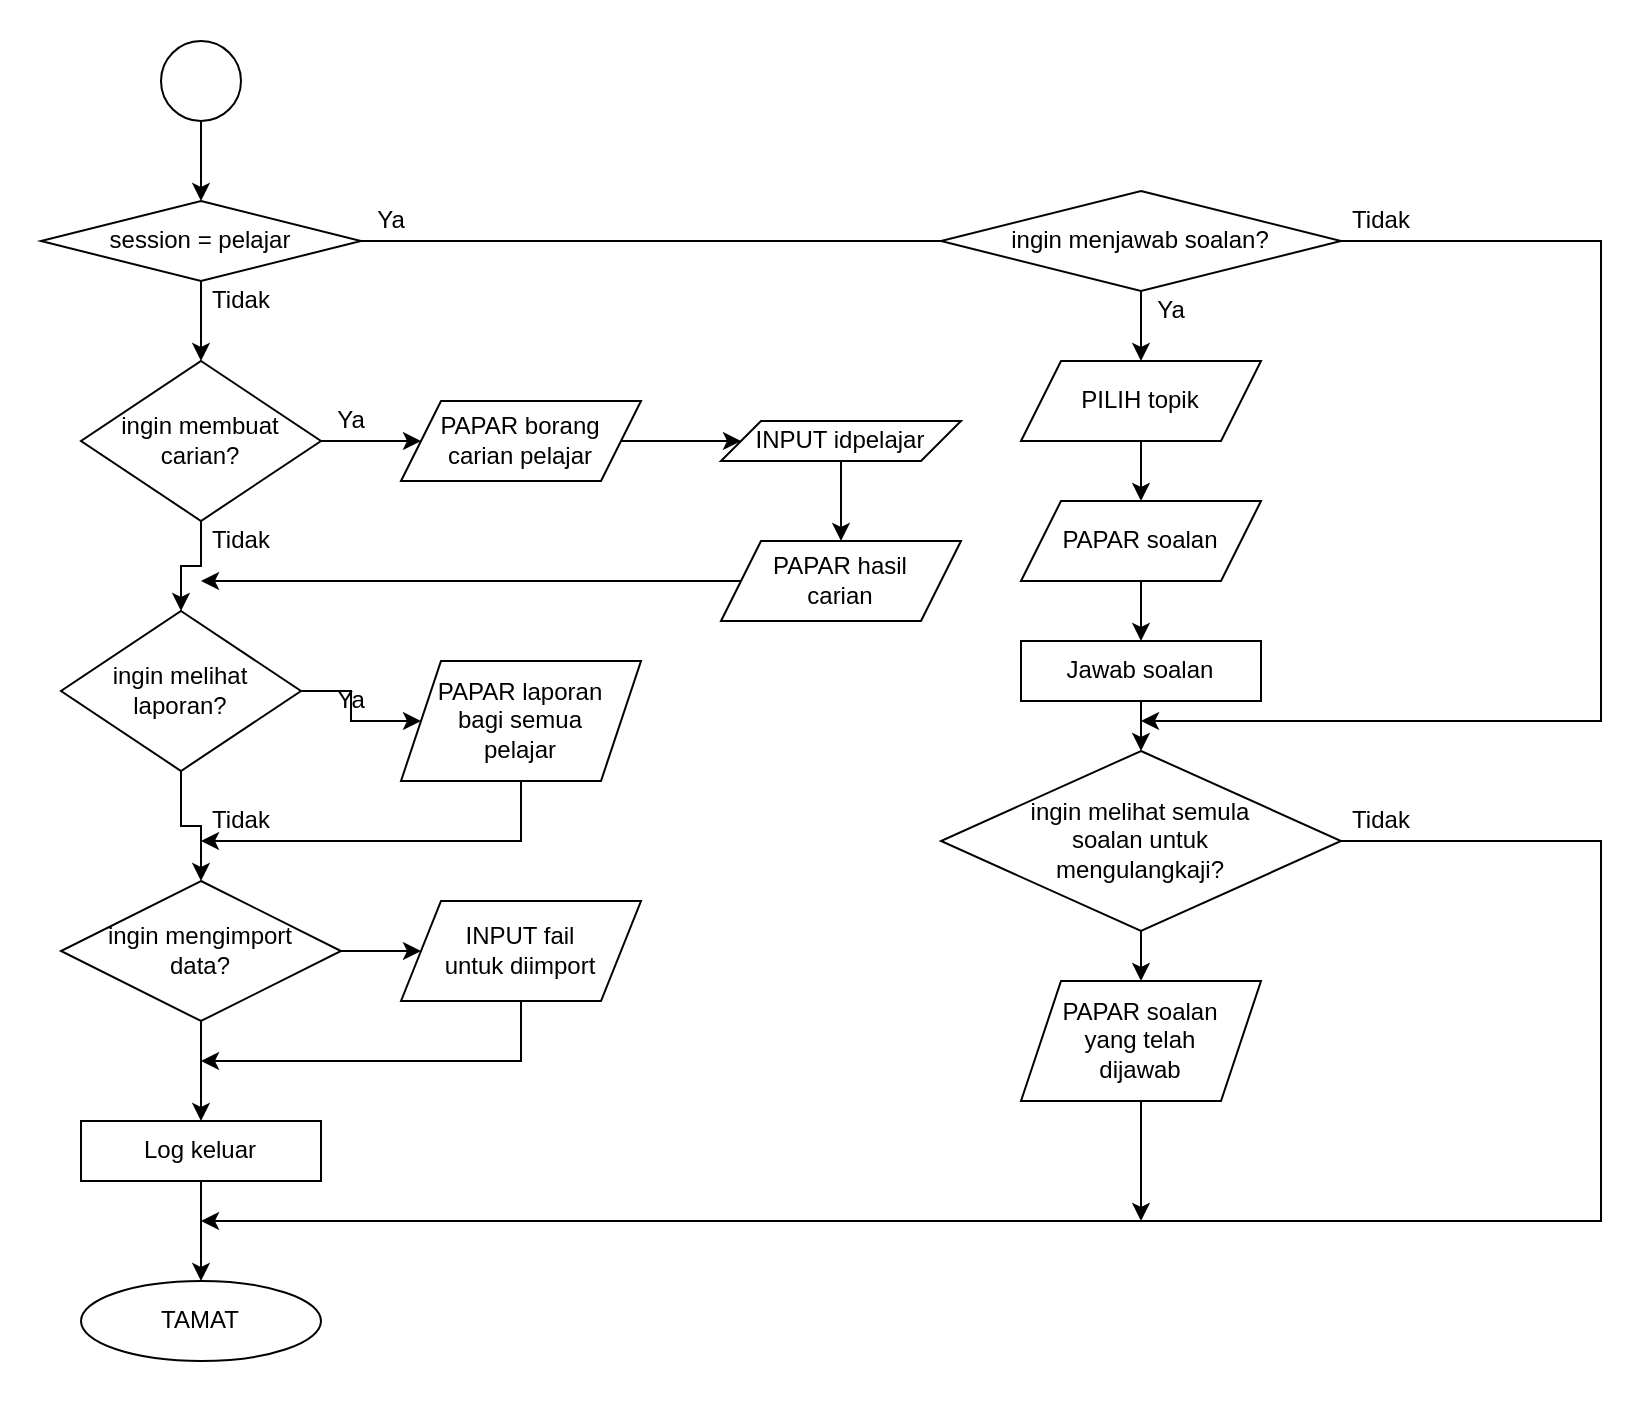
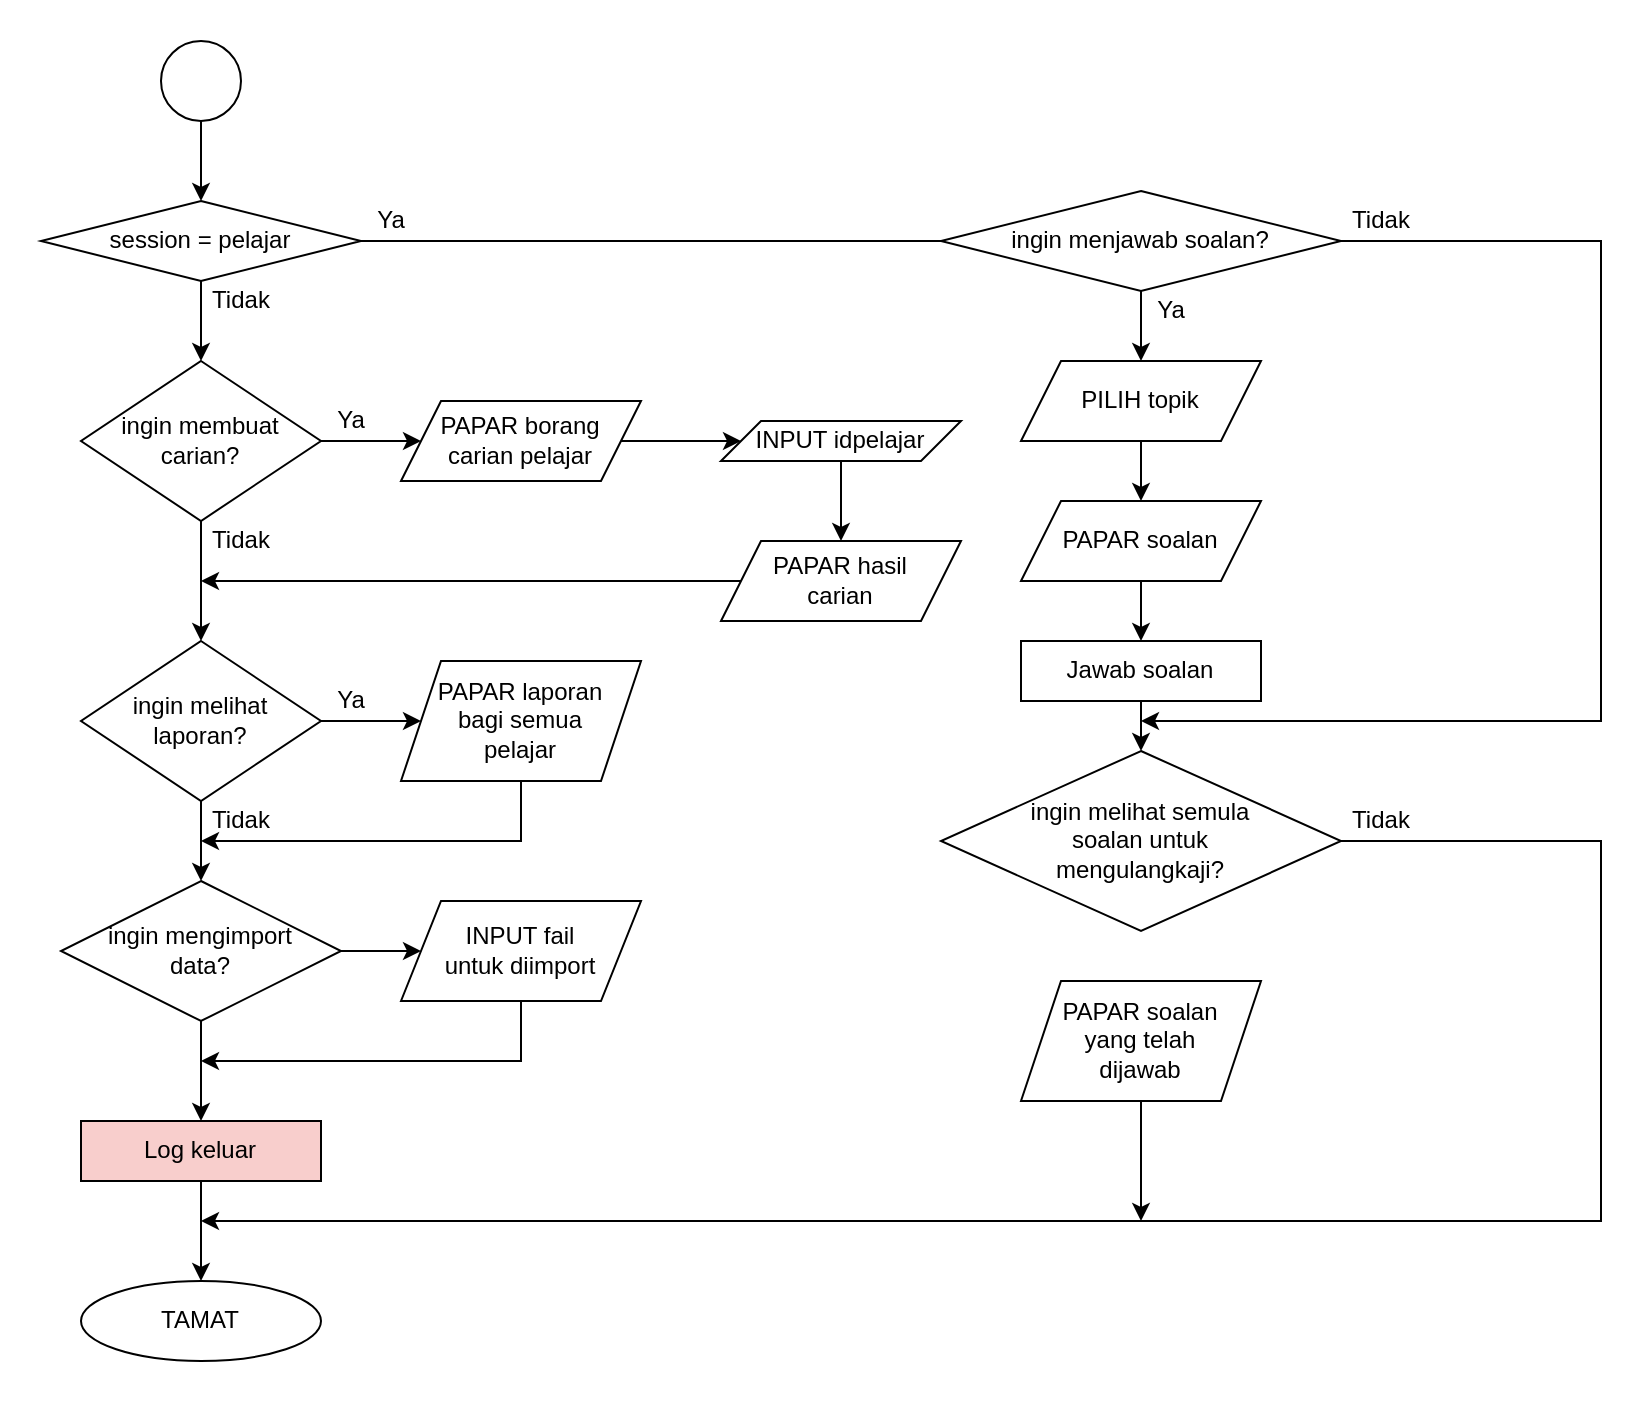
  <mxCell id="0" />
  <mxCell id="1" parent="0" />
  <mxCell id="2" value="" style="edgeStyle=orthogonalEdgeStyle;rounded=0;orthogonalLoop=1;jettySize=auto;html=1;" edge="1" parent="1" source="3" target="9"><mxGeometry relative="1" as="geometry" /></mxCell>
  <mxCell id="3" value="" style="ellipse;whiteSpace=wrap;html=1;aspect=fixed;" vertex="1" parent="1"><mxGeometry x="80" y="20" width="40" height="40" as="geometry" /></mxCell>
  <mxCell id="4" value="" style="edgeStyle=orthogonalEdgeStyle;rounded=0;orthogonalLoop=1;jettySize=auto;html=1;" edge="1" parent="1" source="6" target="19"><mxGeometry relative="1" as="geometry" /></mxCell>
  <mxCell id="5" style="edgeStyle=orthogonalEdgeStyle;rounded=0;orthogonalLoop=1;jettySize=auto;html=1;exitX=0.5;exitY=1;exitDx=0;exitDy=0;" edge="1" parent="1" source="6" target="26"><mxGeometry relative="1" as="geometry" /></mxCell>
  <mxCell id="6" value="ingin membuat&lt;br&gt;carian?" style="rhombus;whiteSpace=wrap;html=1;" vertex="1" parent="1"><mxGeometry x="40" y="180" width="120" height="80" as="geometry" /></mxCell>
  <mxCell id="7" value="" style="edgeStyle=orthogonalEdgeStyle;rounded=0;orthogonalLoop=1;jettySize=auto;html=1;" edge="1" parent="1" source="9" target="6"><mxGeometry relative="1" as="geometry" /></mxCell>
  <mxCell id="8" style="edgeStyle=orthogonalEdgeStyle;rounded=0;orthogonalLoop=1;jettySize=auto;html=1;exitX=1;exitY=0.5;exitDx=0;exitDy=0;entryX=0;entryY=0.5;entryDx=0;entryDy=0;endArrow=none;" edge="1" parent="1" source="9" target="15"><mxGeometry relative="1" as="geometry" /></mxCell>
  <mxCell id="9" value="session = pelajar" style="rhombus;whiteSpace=wrap;html=1;" vertex="1" parent="1"><mxGeometry x="20" y="100" width="160" height="40" as="geometry" /></mxCell>
  <mxCell id="10" value="Ya" style="text;html=1;align=center;verticalAlign=middle;resizable=0;points=[];autosize=1;strokeColor=none;fillColor=none;" vertex="1" parent="1"><mxGeometry x="180" y="100" width="30" height="20" as="geometry" /></mxCell>
  <mxCell id="11" value="Tidak" style="text;html=1;align=center;verticalAlign=middle;resizable=0;points=[];autosize=1;strokeColor=none;fillColor=none;" vertex="1" parent="1"><mxGeometry x="100" y="140" width="40" height="20" as="geometry" /></mxCell>
  <mxCell id="12" value="Tidak" style="text;html=1;align=center;verticalAlign=middle;resizable=0;points=[];autosize=1;strokeColor=none;fillColor=none;" vertex="1" parent="1"><mxGeometry x="100" y="260" width="40" height="20" as="geometry" /></mxCell>
  <mxCell id="13" style="edgeStyle=orthogonalEdgeStyle;rounded=0;orthogonalLoop=1;jettySize=auto;html=1;exitX=0.5;exitY=1;exitDx=0;exitDy=0;entryX=0.5;entryY=0;entryDx=0;entryDy=0;" edge="1" parent="1" source="15" target="45"><mxGeometry relative="1" as="geometry"><mxPoint x="570" y="200" as="targetPoint" /></mxGeometry></mxCell>
  <mxCell id="14" style="edgeStyle=orthogonalEdgeStyle;rounded=0;orthogonalLoop=1;jettySize=auto;html=1;exitX=1;exitY=0.5;exitDx=0;exitDy=0;" edge="1" parent="1" source="15"><mxGeometry relative="1" as="geometry"><mxPoint x="570" y="360" as="targetPoint" /><Array as="points"><mxPoint x="800" y="120" /><mxPoint x="800" y="360" /></Array></mxGeometry></mxCell>
  <mxCell id="15" value="ingin menjawab soalan?" style="rhombus;whiteSpace=wrap;html=1;" vertex="1" parent="1"><mxGeometry x="470" y="95" width="200" height="50" as="geometry" /></mxCell>
  <mxCell id="16" value="Ya" style="text;html=1;align=center;verticalAlign=middle;resizable=0;points=[];autosize=1;strokeColor=none;fillColor=none;" vertex="1" parent="1"><mxGeometry x="570" y="145" width="30" height="20" as="geometry" /></mxCell>
  <mxCell id="17" value="Tidak" style="text;html=1;align=center;verticalAlign=middle;resizable=0;points=[];autosize=1;strokeColor=none;fillColor=none;" vertex="1" parent="1"><mxGeometry x="670" y="100" width="40" height="20" as="geometry" /></mxCell>
  <mxCell id="18" value="" style="edgeStyle=orthogonalEdgeStyle;rounded=0;orthogonalLoop=1;jettySize=auto;html=1;" edge="1" parent="1" source="19" target="21"><mxGeometry relative="1" as="geometry" /></mxCell>
  <mxCell id="19" value="PAPAR borang&lt;br&gt;carian pelajar" style="shape=parallelogram;perimeter=parallelogramPerimeter;whiteSpace=wrap;html=1;fixedSize=1;" vertex="1" parent="1"><mxGeometry x="200" y="200" width="120" height="40" as="geometry" /></mxCell>
  <mxCell id="20" value="" style="edgeStyle=orthogonalEdgeStyle;rounded=0;orthogonalLoop=1;jettySize=auto;html=1;" edge="1" parent="1" source="21" target="23"><mxGeometry relative="1" as="geometry" /></mxCell>
  <mxCell id="21" value="INPUT idpelajar" style="shape=parallelogram;perimeter=parallelogramPerimeter;whiteSpace=wrap;html=1;fixedSize=1;" vertex="1" parent="1"><mxGeometry x="360" y="210" width="120" height="20" as="geometry" /></mxCell>
  <mxCell id="22" style="edgeStyle=orthogonalEdgeStyle;rounded=0;orthogonalLoop=1;jettySize=auto;html=1;" edge="1" parent="1" source="23"><mxGeometry relative="1" as="geometry"><mxPoint x="100" y="290" as="targetPoint" /></mxGeometry></mxCell>
  <mxCell id="23" value="PAPAR hasil&lt;br&gt;carian" style="shape=parallelogram;perimeter=parallelogramPerimeter;whiteSpace=wrap;html=1;fixedSize=1;" vertex="1" parent="1"><mxGeometry x="360" y="270" width="120" height="40" as="geometry" /></mxCell>
  <mxCell id="24" style="edgeStyle=orthogonalEdgeStyle;rounded=0;orthogonalLoop=1;jettySize=auto;html=1;entryX=0;entryY=0.5;entryDx=0;entryDy=0;" edge="1" parent="1" source="26" target="28"><mxGeometry relative="1" as="geometry" /></mxCell>
  <mxCell id="25" style="edgeStyle=orthogonalEdgeStyle;rounded=0;orthogonalLoop=1;jettySize=auto;html=1;exitX=0.5;exitY=1;exitDx=0;exitDy=0;entryX=0.5;entryY=0;entryDx=0;entryDy=0;" edge="1" parent="1" source="26" target="34"><mxGeometry relative="1" as="geometry" /></mxCell>
- <mxCell id="26" value="ingin melihat&lt;br&gt;laporan?" style="rhombus;whiteSpace=wrap;html=1;" vertex="1" parent="1"><mxGeometry x="30" y="305" width="120" height="80" as="geometry" /></mxCell>
+ <mxCell id="26" value="ingin melihat&lt;br&gt;laporan?" style="rhombus;whiteSpace=wrap;html=1;" vertex="1" parent="1"><mxGeometry x="40" y="320" width="120" height="80" as="geometry" /></mxCell>
  <mxCell id="27" style="edgeStyle=orthogonalEdgeStyle;rounded=0;orthogonalLoop=1;jettySize=auto;html=1;" edge="1" parent="1" source="28"><mxGeometry relative="1" as="geometry"><mxPoint x="100" y="420" as="targetPoint" /><Array as="points"><mxPoint x="260" y="420" /></Array></mxGeometry></mxCell>
  <mxCell id="28" value="PAPAR laporan&lt;br&gt;bagi semua&lt;br&gt;pelajar" style="shape=parallelogram;perimeter=parallelogramPerimeter;whiteSpace=wrap;html=1;fixedSize=1;" vertex="1" parent="1"><mxGeometry x="200" y="330" width="120" height="60" as="geometry" /></mxCell>
  <mxCell id="29" value="Ya" style="text;html=1;align=center;verticalAlign=middle;resizable=0;points=[];autosize=1;strokeColor=none;fillColor=none;" vertex="1" parent="1"><mxGeometry x="160" y="200" width="30" height="20" as="geometry" /></mxCell>
  <mxCell id="30" value="Ya" style="text;html=1;align=center;verticalAlign=middle;resizable=0;points=[];autosize=1;strokeColor=none;fillColor=none;" vertex="1" parent="1"><mxGeometry x="160" y="340" width="30" height="20" as="geometry" /></mxCell>
  <mxCell id="31" value="Tidak" style="text;html=1;align=center;verticalAlign=middle;resizable=0;points=[];autosize=1;strokeColor=none;fillColor=none;" vertex="1" parent="1"><mxGeometry x="100" y="400" width="40" height="20" as="geometry" /></mxCell>
  <mxCell id="32" style="edgeStyle=orthogonalEdgeStyle;rounded=0;orthogonalLoop=1;jettySize=auto;html=1;entryX=0;entryY=0.5;entryDx=0;entryDy=0;" edge="1" parent="1" source="34" target="36"><mxGeometry relative="1" as="geometry" /></mxCell>
  <mxCell id="33" style="edgeStyle=orthogonalEdgeStyle;rounded=0;orthogonalLoop=1;jettySize=auto;html=1;exitX=0.5;exitY=1;exitDx=0;exitDy=0;" edge="1" parent="1" source="34"><mxGeometry relative="1" as="geometry"><mxPoint x="100" y="560" as="targetPoint" /></mxGeometry></mxCell>
  <mxCell id="34" value="ingin mengimport&lt;br&gt;data?" style="rhombus;whiteSpace=wrap;html=1;" vertex="1" parent="1"><mxGeometry x="30" y="440" width="140" height="70" as="geometry" /></mxCell>
  <mxCell id="35" style="edgeStyle=orthogonalEdgeStyle;rounded=0;orthogonalLoop=1;jettySize=auto;html=1;" edge="1" parent="1" source="36"><mxGeometry relative="1" as="geometry"><mxPoint x="100" y="530" as="targetPoint" /><Array as="points"><mxPoint x="260" y="530" /></Array></mxGeometry></mxCell>
  <mxCell id="36" value="INPUT fail&lt;br&gt;untuk diimport" style="shape=parallelogram;perimeter=parallelogramPerimeter;whiteSpace=wrap;html=1;fixedSize=1;" vertex="1" parent="1"><mxGeometry x="200" y="450" width="120" height="50" as="geometry" /></mxCell>
  <mxCell id="37" style="edgeStyle=orthogonalEdgeStyle;rounded=0;orthogonalLoop=1;jettySize=auto;html=1;entryX=0.5;entryY=0;entryDx=0;entryDy=0;" edge="1" parent="1" source="38" target="39"><mxGeometry relative="1" as="geometry" /></mxCell>
- <mxCell id="38" value="Log keluar" style="rounded=0;whiteSpace=wrap;html=1;" vertex="1" parent="1"><mxGeometry x="40" y="560" width="120" height="30" as="geometry" /></mxCell>
+ <mxCell id="38" value="Log keluar" style="rounded=0;whiteSpace=wrap;html=1;fillColor=#f8cecc;" vertex="1" parent="1"><mxGeometry x="40" y="560" width="120" height="30" as="geometry" /></mxCell>
  <mxCell id="39" value="TAMAT" style="ellipse;whiteSpace=wrap;html=1;" vertex="1" parent="1"><mxGeometry x="40" y="640" width="120" height="40" as="geometry" /></mxCell>
  <mxCell id="40" style="edgeStyle=orthogonalEdgeStyle;rounded=0;orthogonalLoop=1;jettySize=auto;html=1;exitX=0.5;exitY=1;exitDx=0;exitDy=0;entryX=0.5;entryY=0;entryDx=0;entryDy=0;" edge="1" parent="1" source="41" target="43"><mxGeometry relative="1" as="geometry" /></mxCell>
  <mxCell id="41" value="PAPAR soalan" style="shape=parallelogram;perimeter=parallelogramPerimeter;whiteSpace=wrap;html=1;fixedSize=1;" vertex="1" parent="1"><mxGeometry x="510" y="250" width="120" height="40" as="geometry" /></mxCell>
  <mxCell id="42" style="edgeStyle=orthogonalEdgeStyle;rounded=0;orthogonalLoop=1;jettySize=auto;html=1;" edge="1" parent="1" source="43" target="48"><mxGeometry relative="1" as="geometry" /></mxCell>
  <mxCell id="43" value="Jawab soalan" style="rounded=0;whiteSpace=wrap;html=1;" vertex="1" parent="1"><mxGeometry x="510" y="320" width="120" height="30" as="geometry" /></mxCell>
  <mxCell id="44" style="edgeStyle=orthogonalEdgeStyle;rounded=0;orthogonalLoop=1;jettySize=auto;html=1;exitX=0.5;exitY=1;exitDx=0;exitDy=0;" edge="1" parent="1" source="45" target="41"><mxGeometry relative="1" as="geometry" /></mxCell>
  <mxCell id="45" value="PILIH topik" style="shape=parallelogram;perimeter=parallelogramPerimeter;whiteSpace=wrap;html=1;fixedSize=1;" vertex="1" parent="1"><mxGeometry x="510" y="180" width="120" height="40" as="geometry" /></mxCell>
  <mxCell id="46" style="edgeStyle=orthogonalEdgeStyle;rounded=0;orthogonalLoop=1;jettySize=auto;html=1;exitX=1;exitY=0.5;exitDx=0;exitDy=0;" edge="1" parent="1" source="48"><mxGeometry relative="1" as="geometry"><mxPoint x="100" y="610" as="targetPoint" /><Array as="points"><mxPoint x="800" y="420" /><mxPoint x="800" y="610" /></Array></mxGeometry></mxCell>
- <mxCell id="47" value="" style="edgeStyle=orthogonalEdgeStyle;rounded=0;orthogonalLoop=1;jettySize=auto;html=1;" edge="1" parent="1" source="48" target="51"><mxGeometry relative="1" as="geometry" /></mxCell>
  <mxCell id="48" value="ingin melihat semula&lt;br&gt;soalan untuk&lt;br&gt;mengulangkaji?" style="rhombus;whiteSpace=wrap;html=1;" vertex="1" parent="1"><mxGeometry x="470" y="375" width="200" height="90" as="geometry" /></mxCell>
  <mxCell id="49" value="Tidak" style="text;html=1;align=center;verticalAlign=middle;resizable=0;points=[];autosize=1;strokeColor=none;fillColor=none;" vertex="1" parent="1"><mxGeometry x="670" y="400" width="40" height="20" as="geometry" /></mxCell>
  <mxCell id="50" style="edgeStyle=orthogonalEdgeStyle;rounded=0;orthogonalLoop=1;jettySize=auto;html=1;" edge="1" parent="1" source="51"><mxGeometry relative="1" as="geometry"><mxPoint x="570" y="610" as="targetPoint" /></mxGeometry></mxCell>
  <mxCell id="51" value="PAPAR soalan&lt;br&gt;yang telah&lt;br&gt;dijawab" style="shape=parallelogram;perimeter=parallelogramPerimeter;whiteSpace=wrap;html=1;fixedSize=1;" vertex="1" parent="1"><mxGeometry x="510" y="490" width="120" height="60" as="geometry" /></mxCell>
